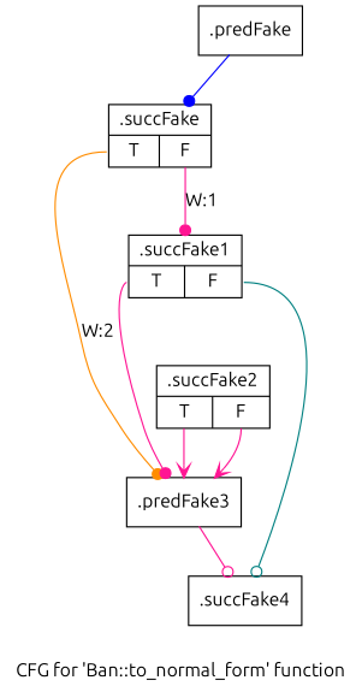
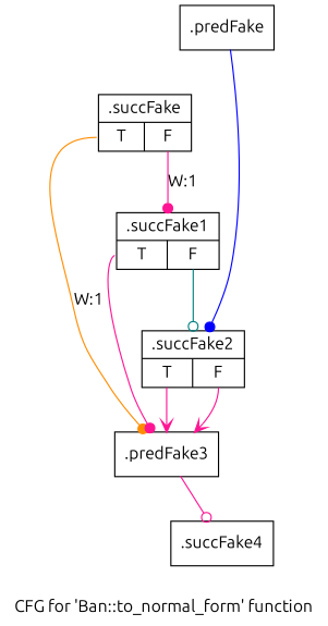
  digraph {
    fontname=Ubuntu
    label="CFG for 'Ban::to_normal_form' function"
    node [fontname=Ubuntu shape=record filename="../../../../../src/ban_s3.cpp" linenumber=53]
    edge [arrowhead=dot color=deeppink execusionnum=0 filename="../../../../../src/ban_s3.cpp" fontname=Ubuntu tailport=s0]
    n1 [label="{.predFake}" filename="" linenumber=""]
    n2 [label="{.succFake|{<s0>T|<s1>F}}" linenumber=32]
    n3 [label="{.predFake3}"]
    n4 [label="{.succFake1|{<s0>T|<s1>F}}" linenumber=35]
    n5 [label="{.succFake4}"]
    n6 [label="{.succFake2|{<s0>T|<s1>F}}" linenumber=43]
-   n1 -> n2 [color=blue execusionnum=1]
-   n2 -> n3 [color=darkorange execusionnum=1 label="W:2"]
+   n1 -> n6 [color=blue execusionnum=1]
+   n2 -> n3 [color=darkorange execusionnum=1 label="W:1"]
    n2 -> n4 [label="W:1" tailport=s1]
    n3 -> n5 [arrowhead=odot execusionnum=1]
    n4 -> n3
-   n4 -> n5 [arrowhead=odot color=teal tailport=s1]
+   n4 -> n6 [arrowhead=odot color=teal tailport=s1]
    n6 -> n3 [arrowhead=vee]
    n6 -> n3 [arrowhead=vee tailport=s1]
  }
